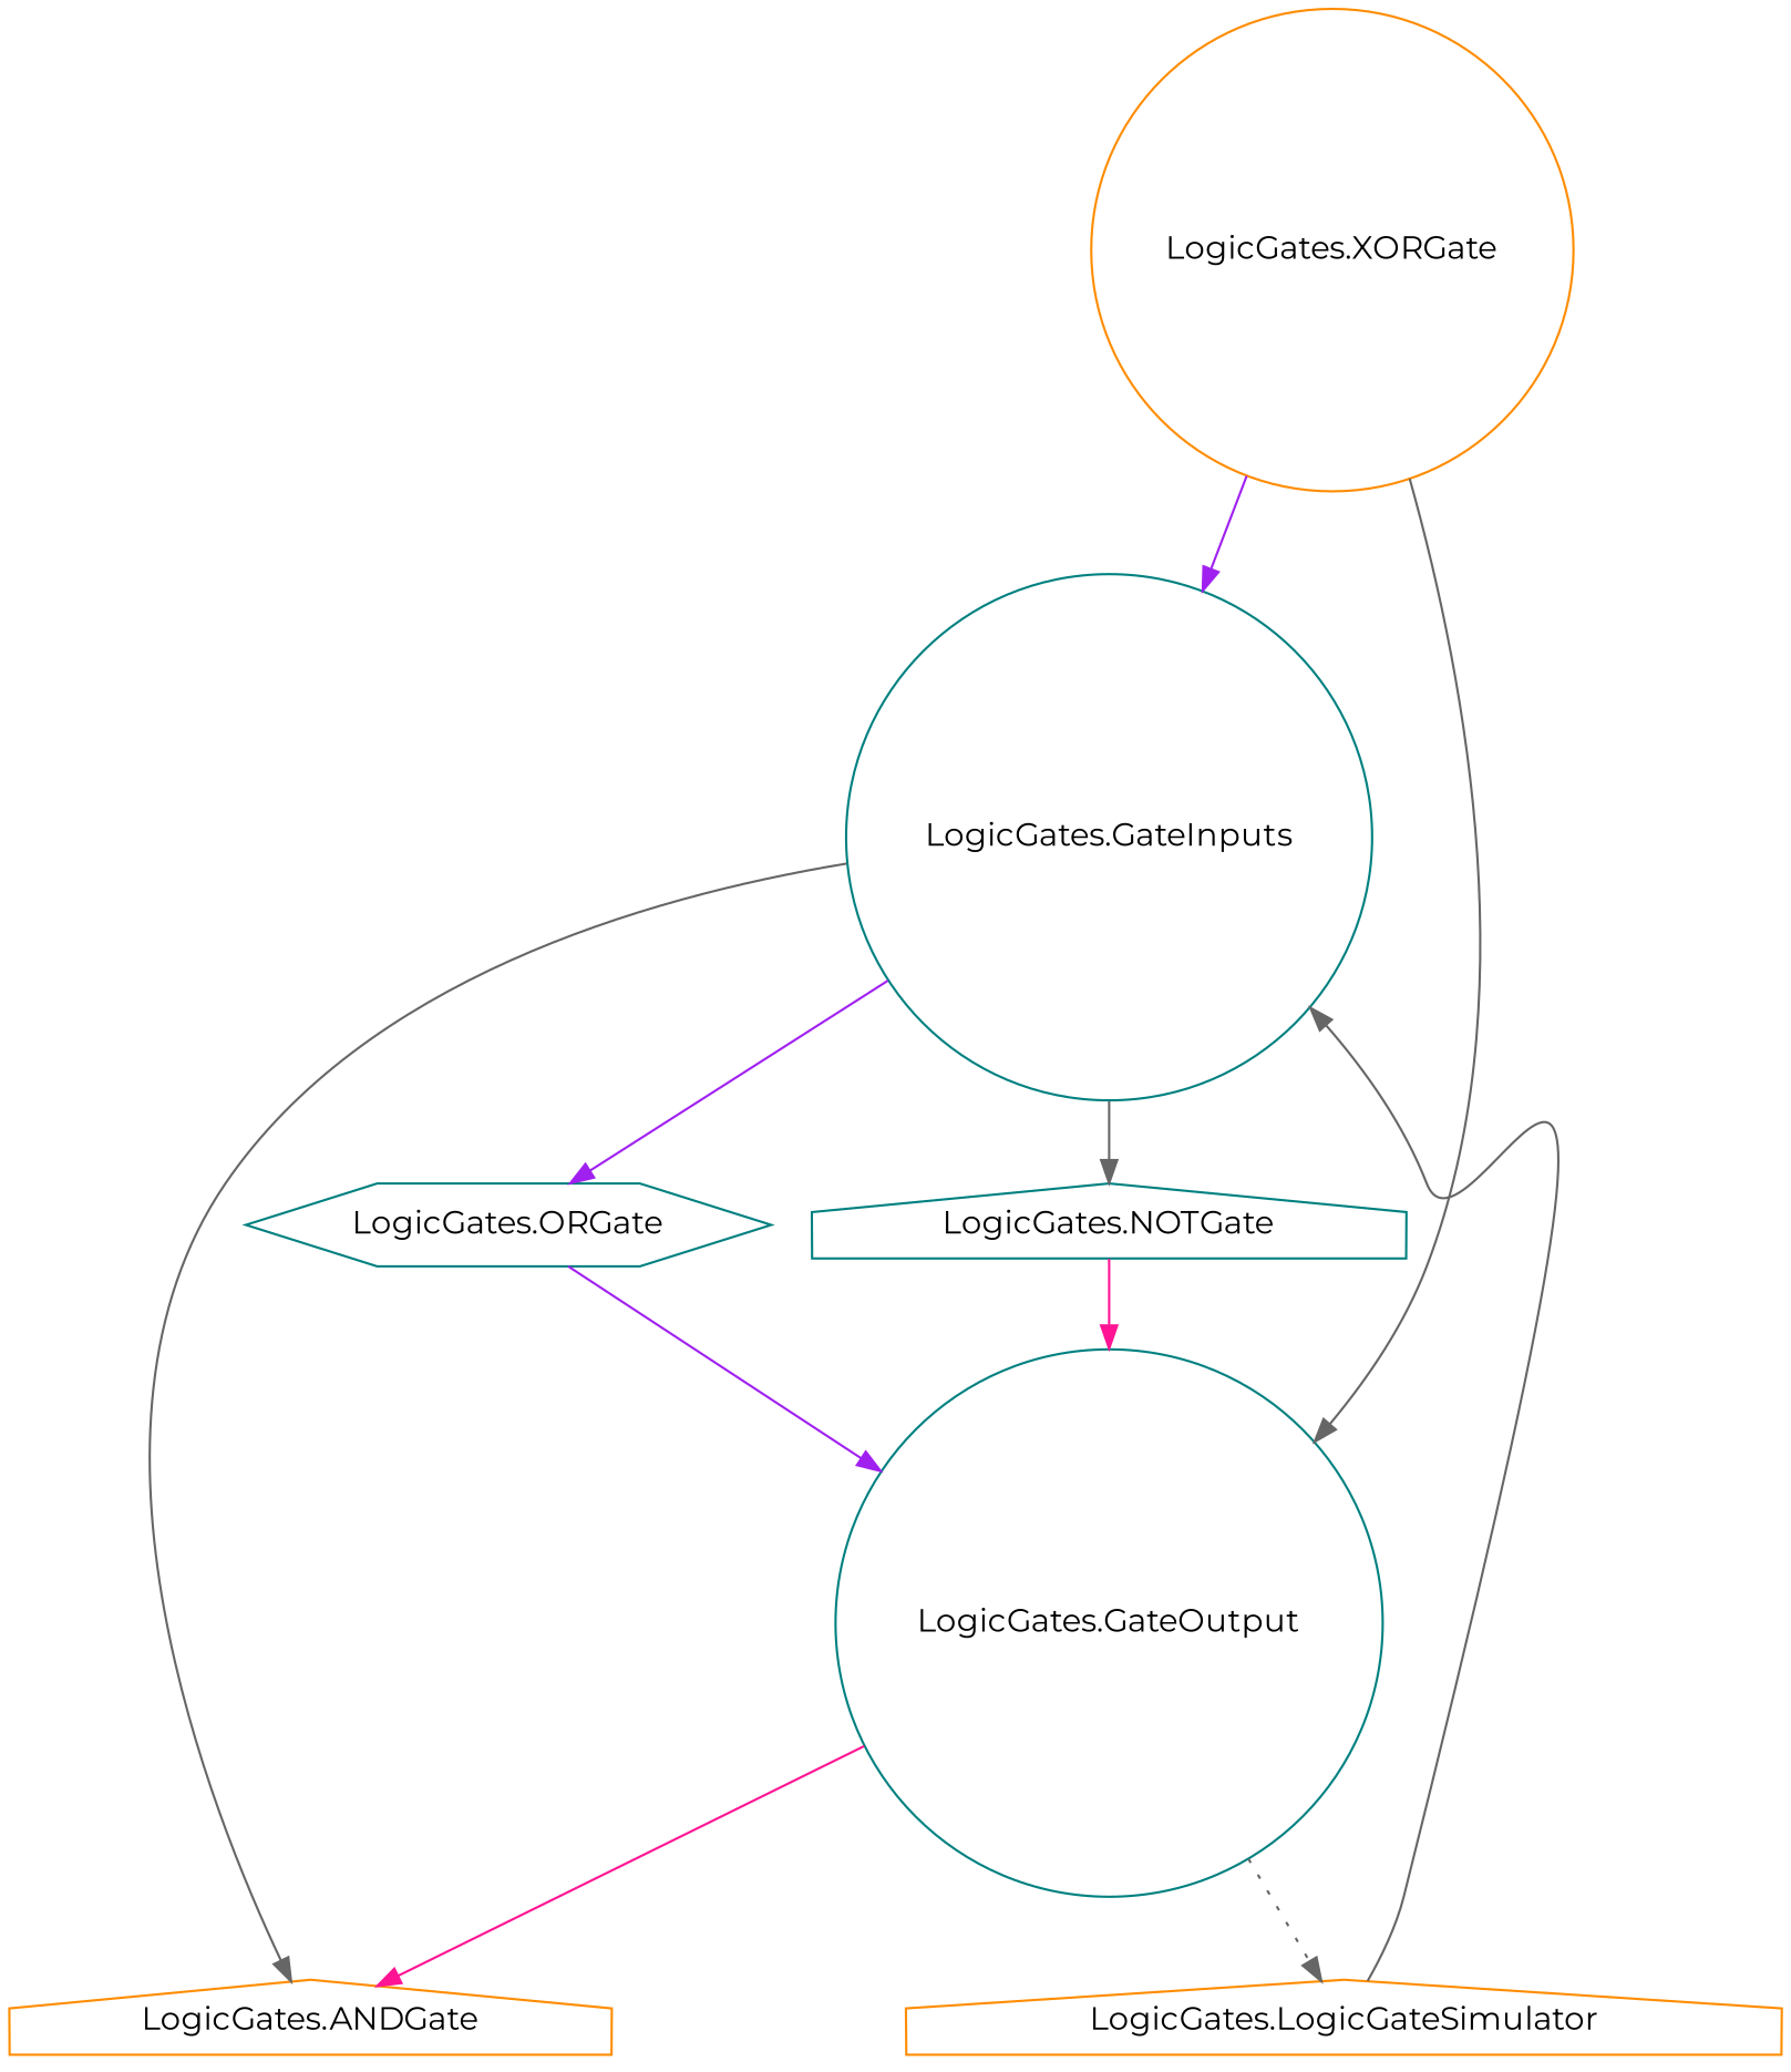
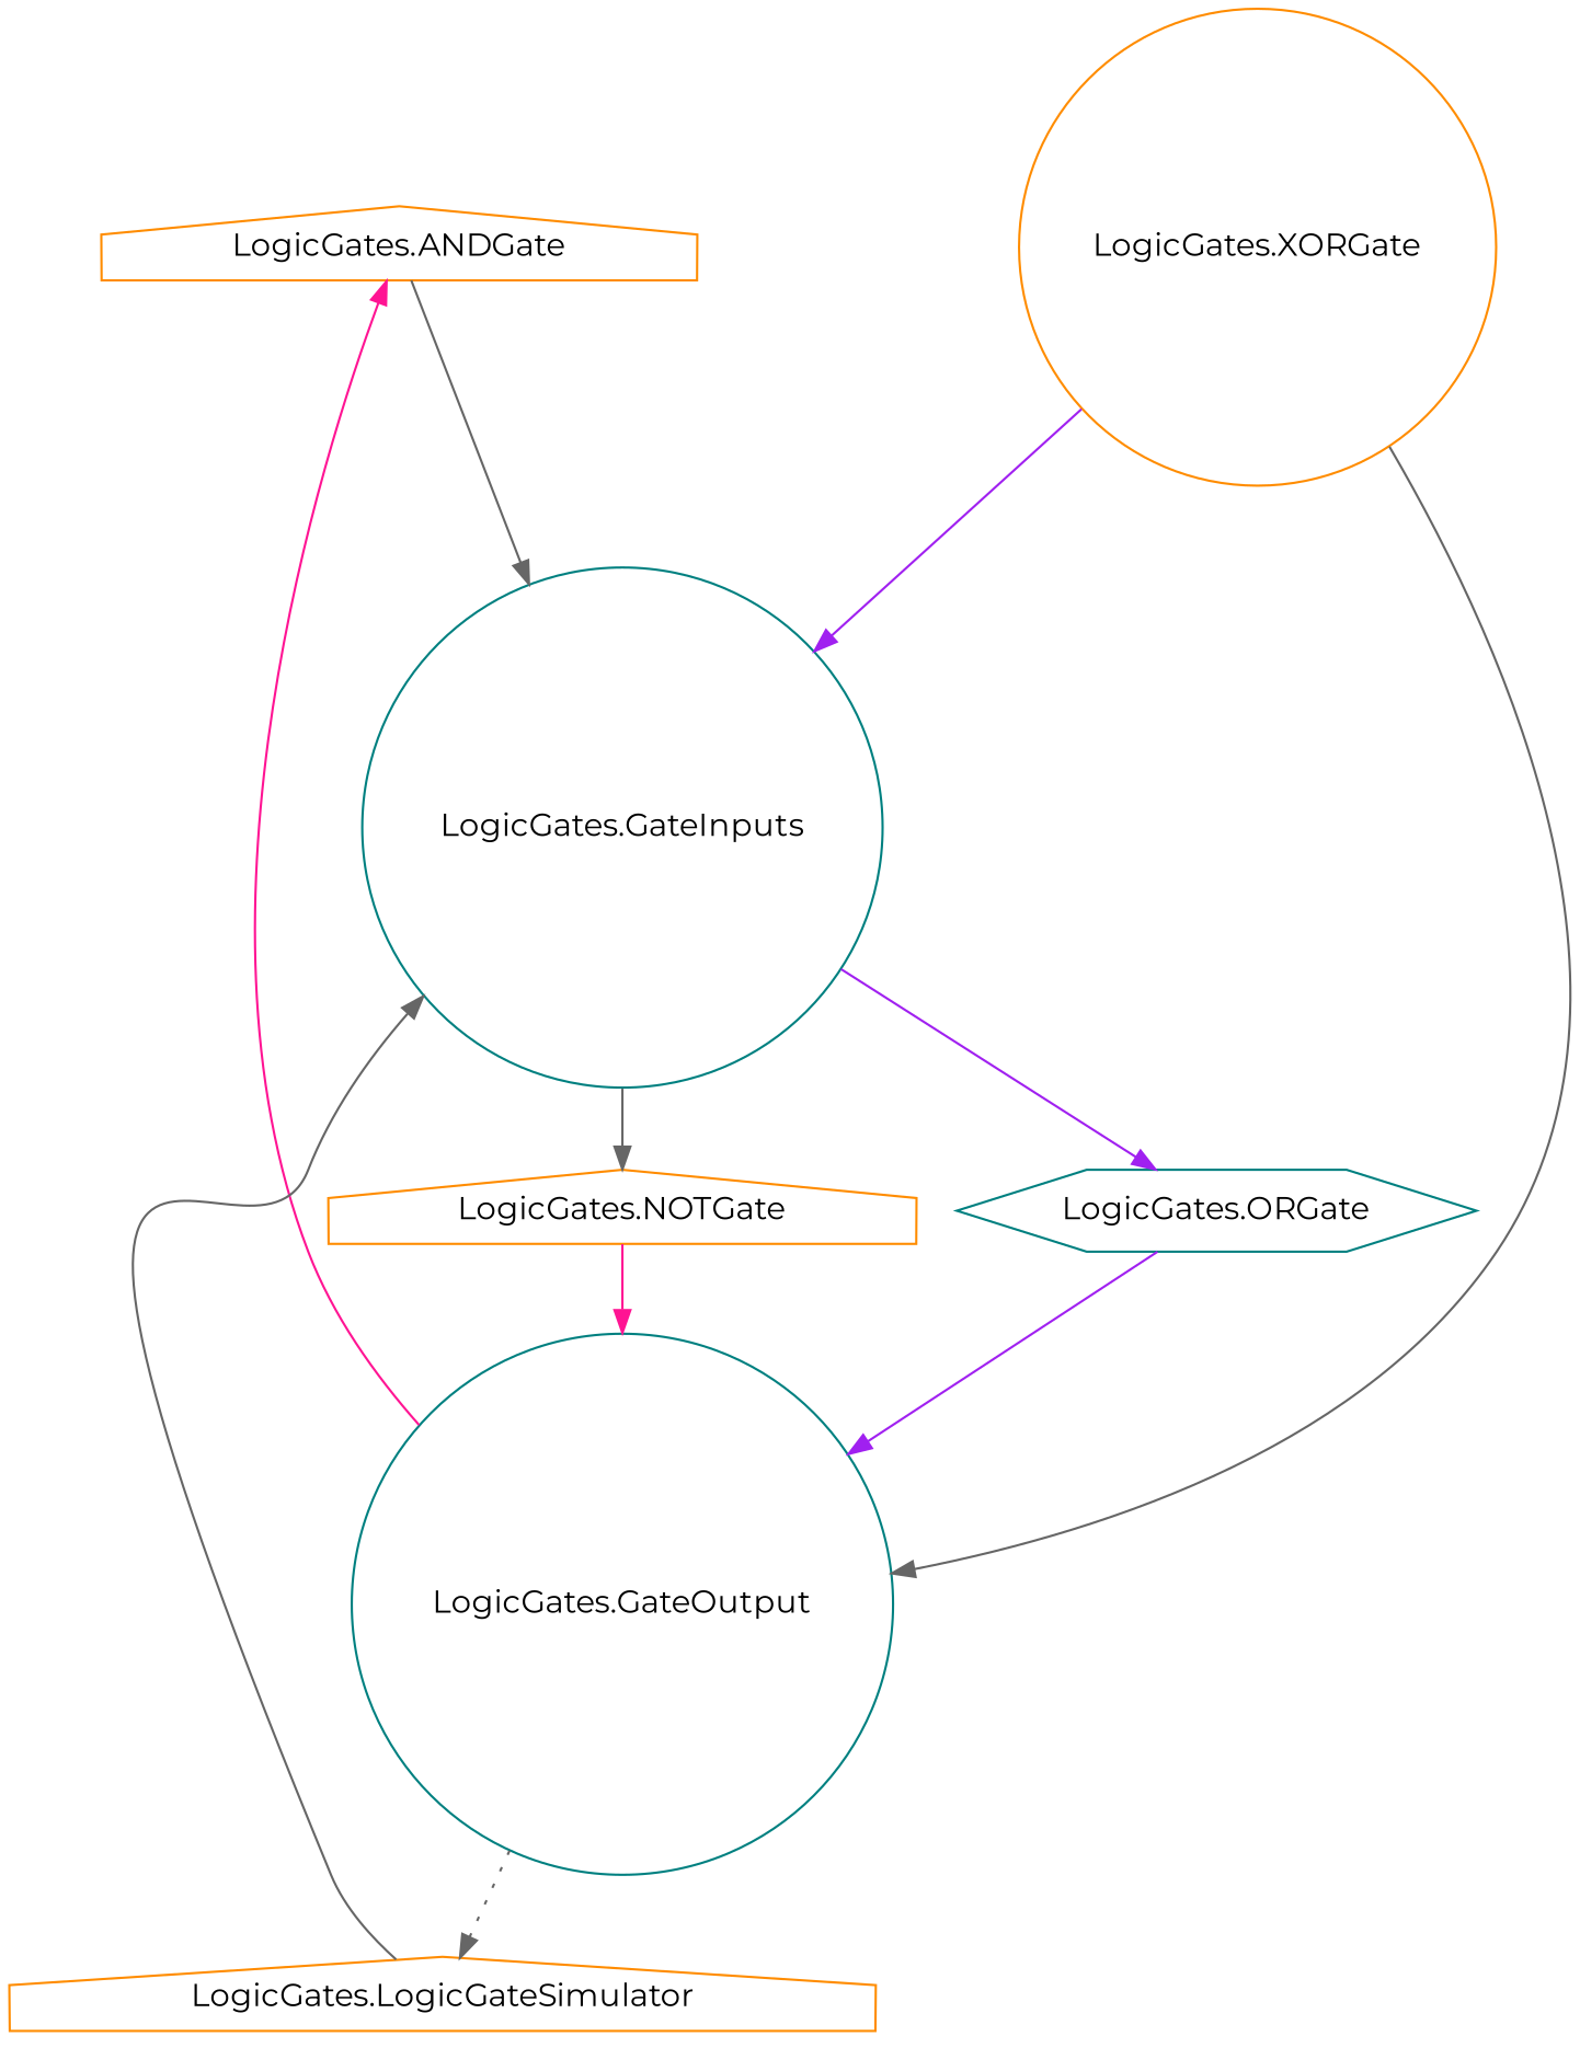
  digraph {
    fontname=Montserrat
    node [color=teal fontname=Montserrat shape=house]
    edge [color=gray40 fontname=Montserrat]
    "LogicGates.ANDGate" [color=darkorange]
    "LogicGates.GateInputs" [shape=circle]
    "LogicGates.ORGate" [shape=hexagon]
-   "LogicGates.NOTGate"
+   "LogicGates.NOTGate" [color=darkorange]
    "LogicGates.GateOutput" [shape=circle]
    "LogicGates.XORGate" [color=darkorange shape=circle]
    "LogicGates.LogicGateSimulator" [color=darkorange]
-   "LogicGates.GateInputs" -> "LogicGates.ANDGate"
+   "LogicGates.ANDGate" -> "LogicGates.GateInputs"
    "LogicGates.GateInputs" -> "LogicGates.ORGate" [color=purple]
    "LogicGates.GateInputs" -> "LogicGates.NOTGate"
    "LogicGates.ORGate" -> "LogicGates.GateOutput" [color=purple]
    "LogicGates.NOTGate" -> "LogicGates.GateOutput" [color=deeppink]
    "LogicGates.GateOutput" -> "LogicGates.ANDGate" [color=deeppink]
    "LogicGates.GateOutput" -> "LogicGates.LogicGateSimulator" [style=dotted]
    "LogicGates.XORGate" -> "LogicGates.GateInputs" [color=purple]
    "LogicGates.XORGate" -> "LogicGates.GateOutput"
    "LogicGates.LogicGateSimulator" -> "LogicGates.GateInputs"
  }
